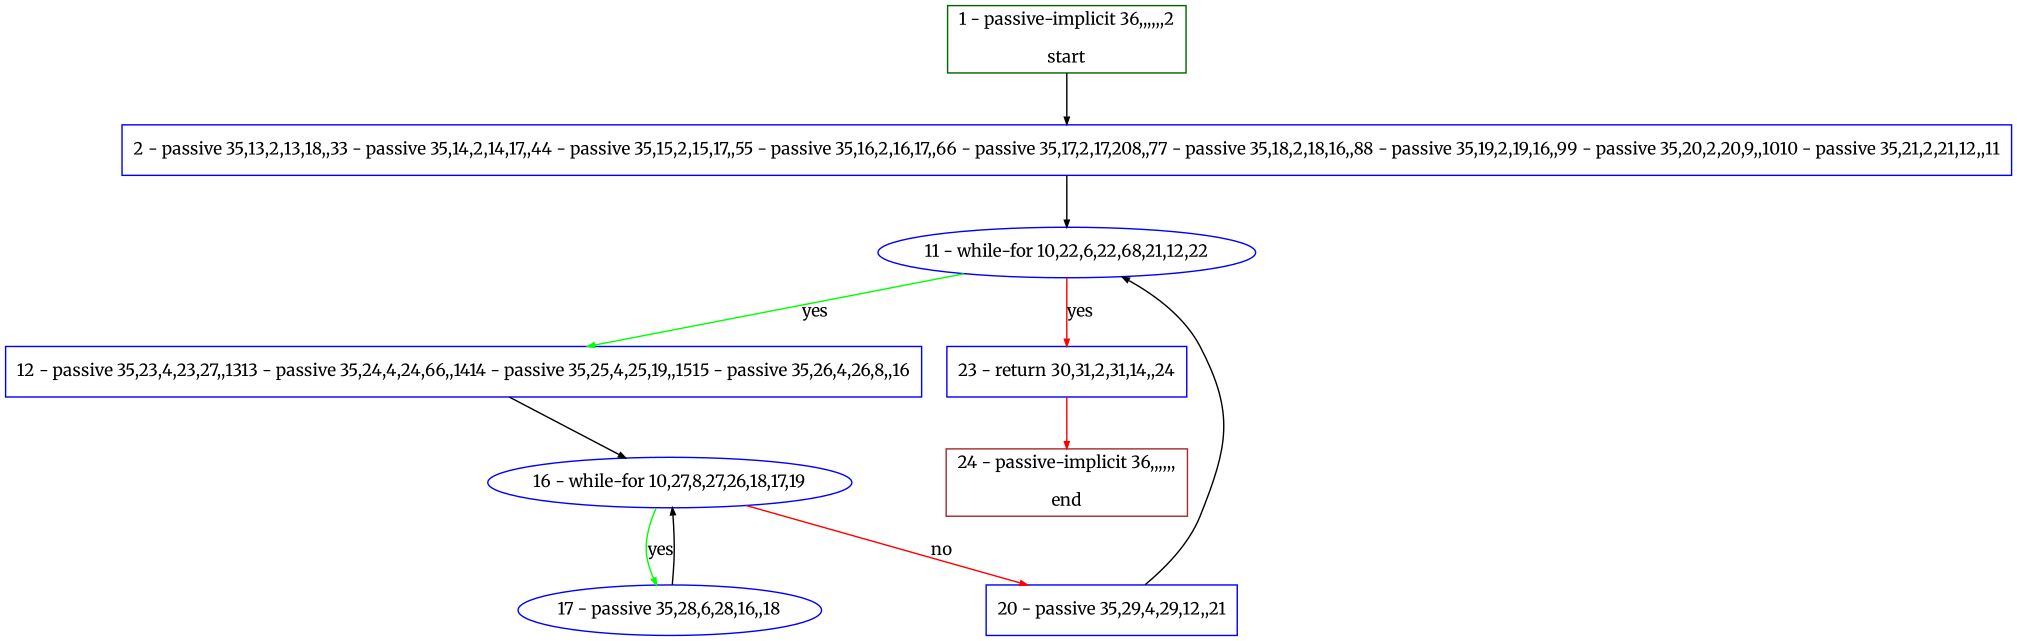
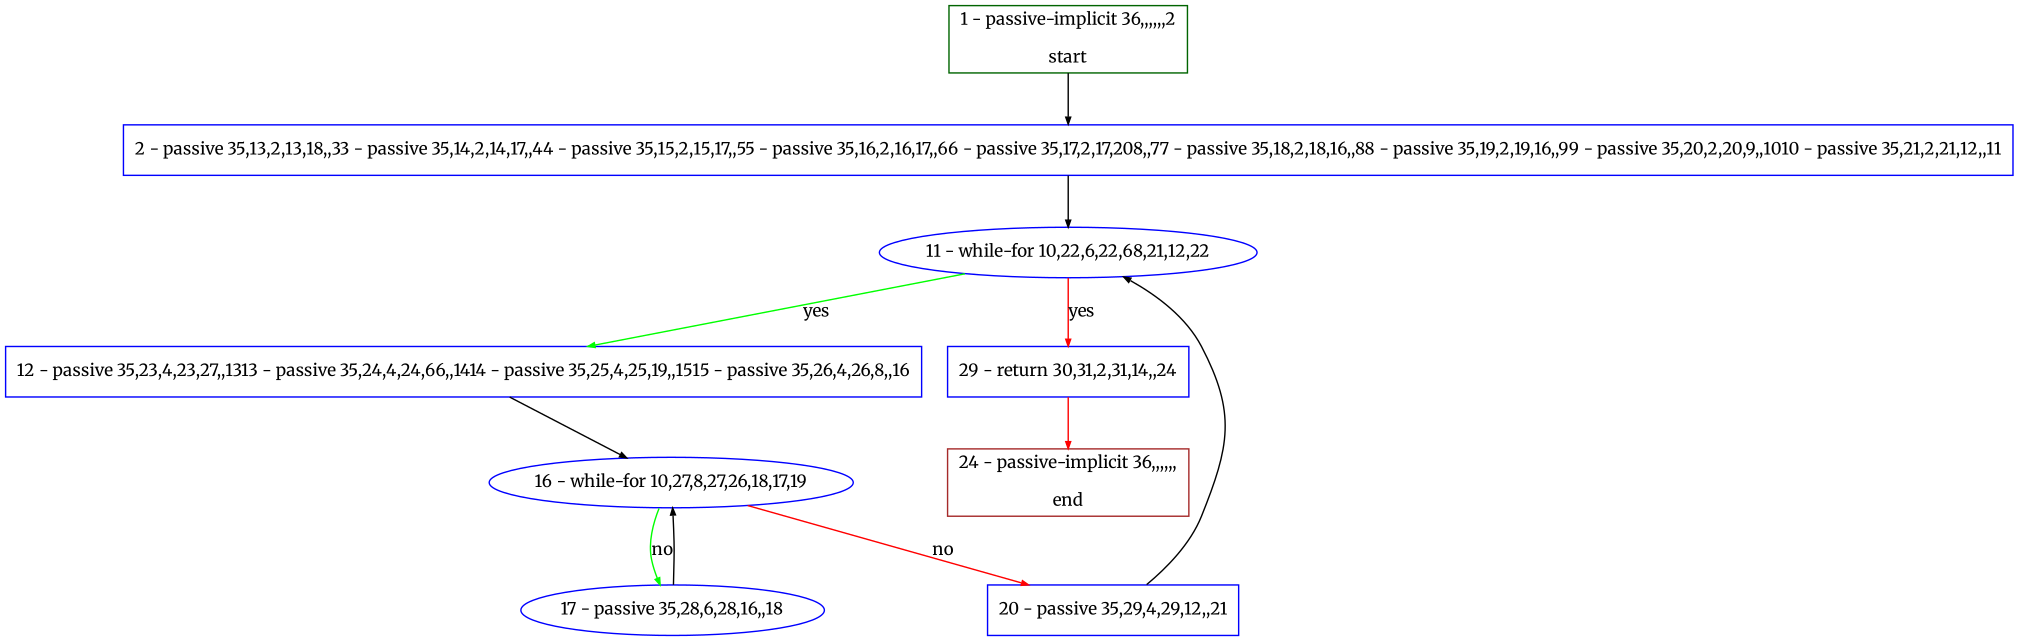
  digraph {
    bgcolor=white
    compound=true
    fillcolor="#FFFFCC"
    fontname=Merriweather
    fontsize=12
    pack=true
    packmode=clust
    style="rounded,filled"
    node [color="#0000ff" compound=true fillcolor="#ffffff" fixedsize=false fontname=Merriweather fontsize=12 node_initialized=no shape=box style=filled]
    edge [arrowhead=normal arrowsize=0.5 arrowtail=none color="#000000" compound=true dir=forward fontcolor=black fontname=Merriweather fontsize=12]
    n1 [label="2 - passive 35,13,2,13,18,,33 - passive 35,14,2,14,17,,44 - passive 35,15,2,15,17,,55 - passive 35,16,2,16,17,,66 - passive 35,17,2,17,208,,77 - passive 35,18,2,18,16,,88 - passive 35,19,2,19,16,,99 - passive 35,20,2,20,9,,1010 - passive 35,21,2,21,12,,11"]
    n2 [label="11 - while-for 10,22,6,22,68,21,12,22" shape=oval]
    n3 [label="12 - passive 35,23,4,23,27,,1313 - passive 35,24,4,24,66,,1414 - passive 35,25,4,25,19,,1515 - passive 35,26,4,26,8,,16"]
-   n4 [label="23 - return 30,31,2,31,14,,24"]
+   n4 [label="29 - return 30,31,2,31,14,,24"]
    n5 [color="#006400" label="1 - passive-implicit 36,,,,,,2\n\nstart"]
    n6 [label="16 - while-for 10,27,8,27,26,18,17,19" shape=oval]
    n7 [color="#a52a2a" label="24 - passive-implicit 36,,,,,,\n\nend"]
    n8 [label="17 - passive 35,28,6,28,16,,18" shape=ellipse]
    n9 [label="20 - passive 35,29,4,29,12,,21"]
    n1 -> n2
    n2 -> n3 [color="#00ff00" label=yes]
    n2 -> n4 [color="#ff0000" label=yes]
    n3 -> n6
    n4 -> n7 [color="#ff0000"]
    n5 -> n1
-   n6 -> n8 [color="#00ff00" label=yes]
+   n6 -> n8 [color="#00ff00" label=no]
    n6 -> n9 [color="#ff0000" label=no]
    n8 -> n6
    n9 -> n2
  }
